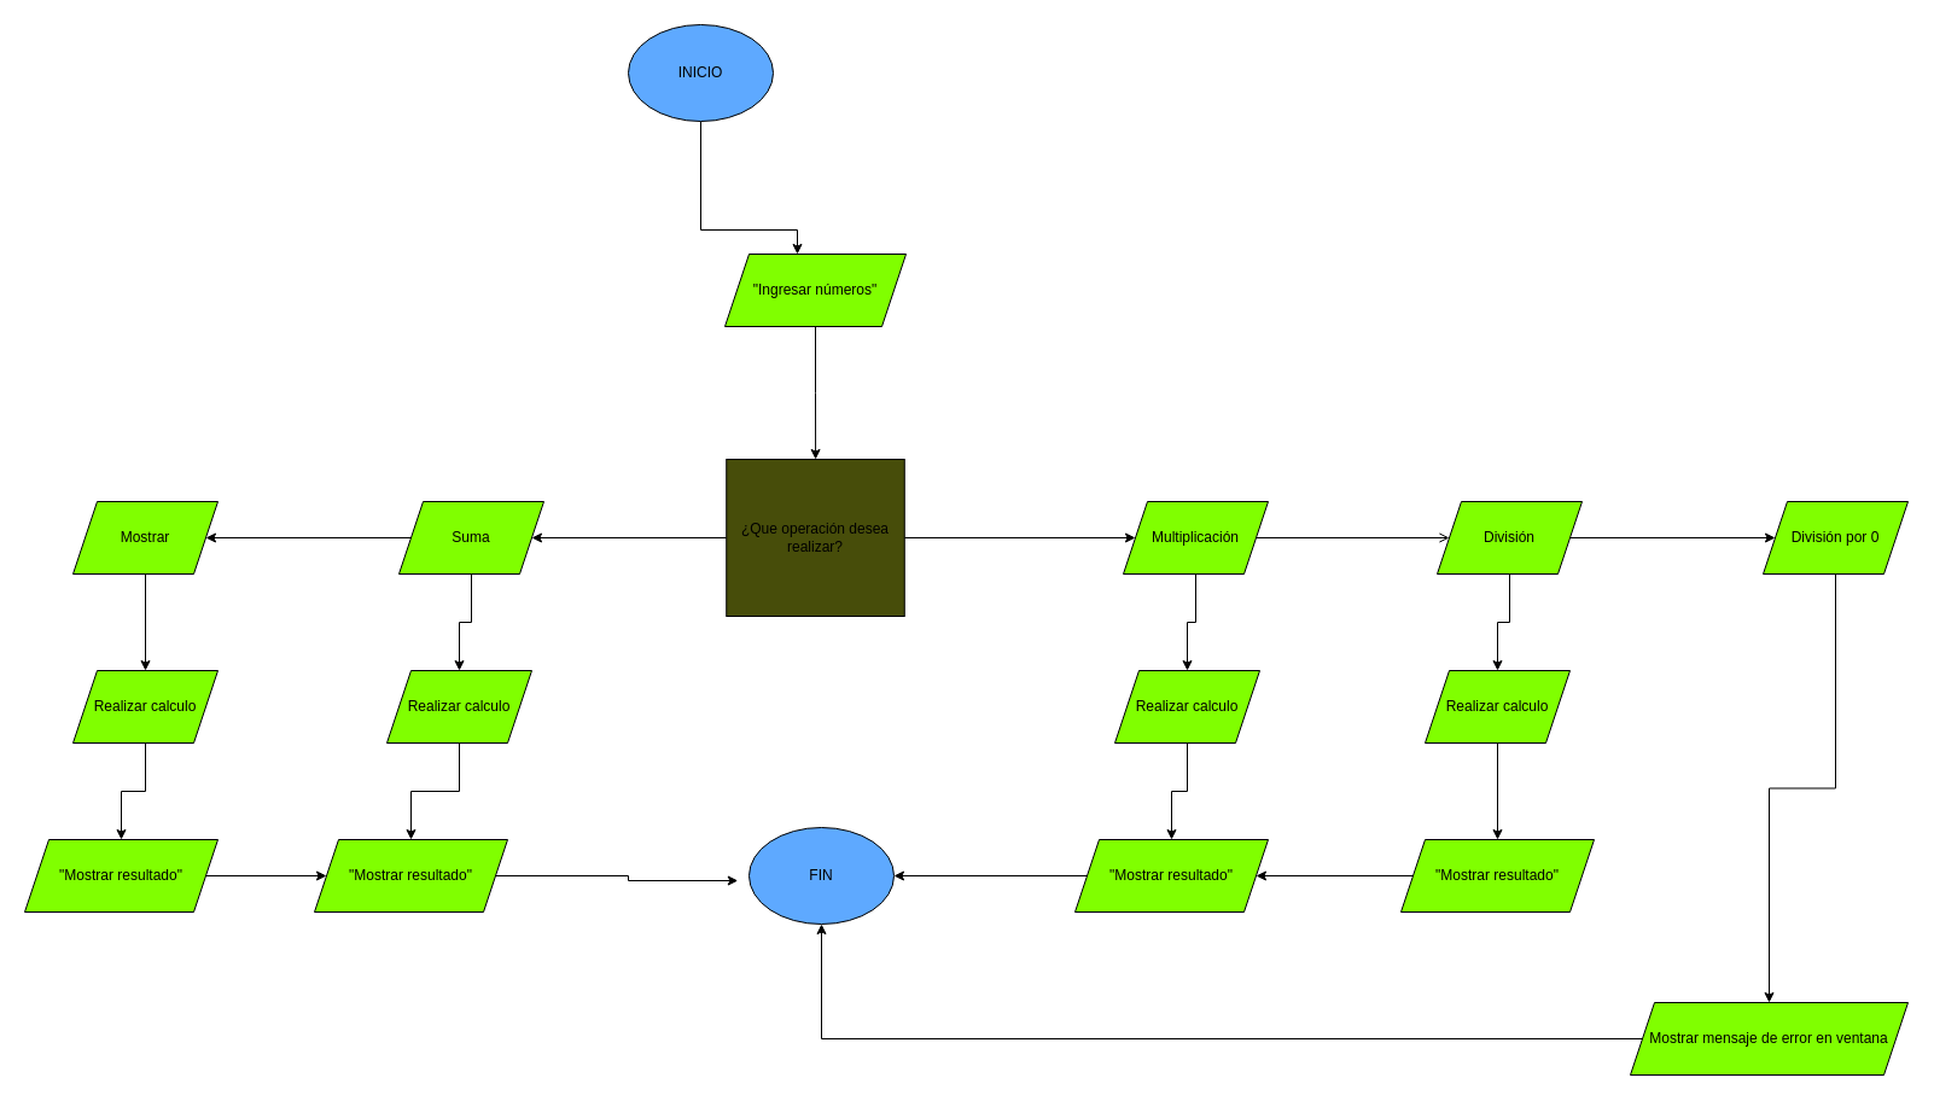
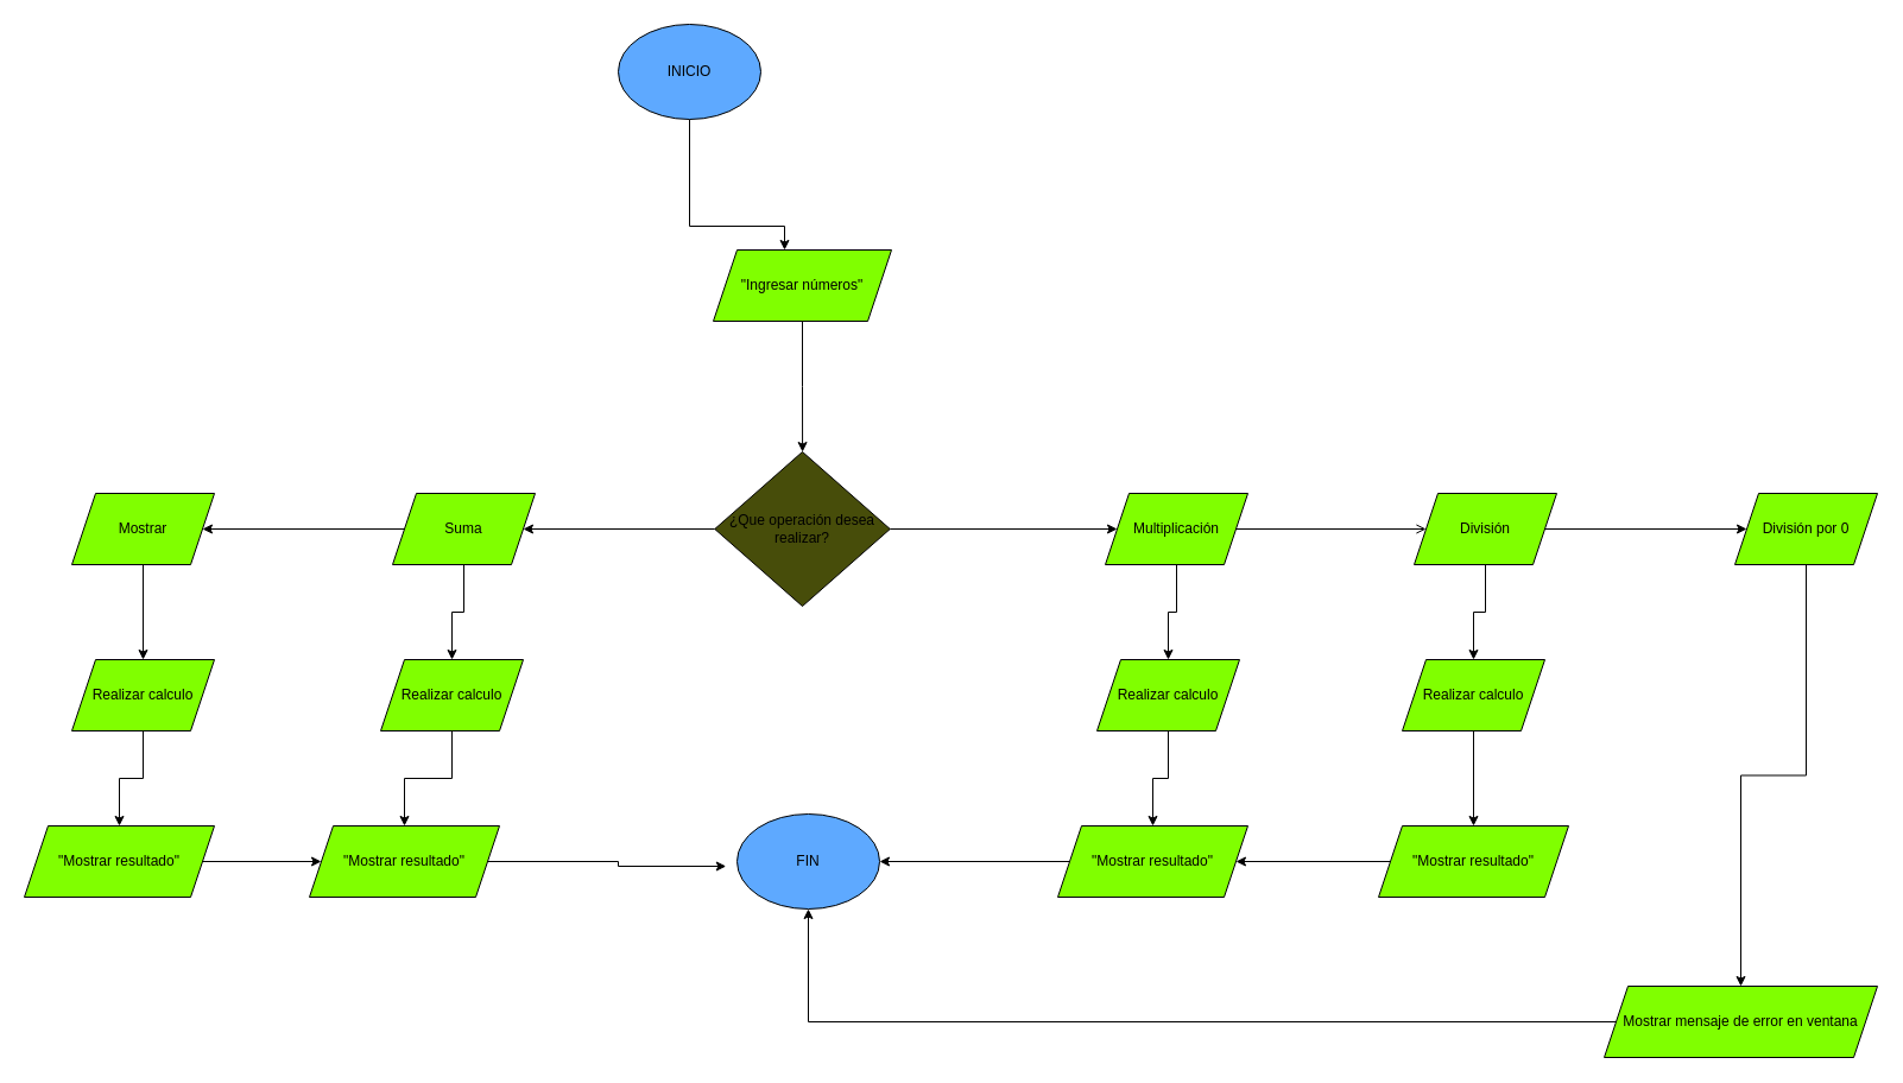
  <mxCell id="0" />
  <mxCell id="1" parent="0" />
  <mxCell id="2" value="" style="edgeStyle=orthogonalEdgeStyle;rounded=0;orthogonalLoop=1;jettySize=auto;html=1;" edge="1" parent="1" source="3" target="5"><mxGeometry relative="1" as="geometry"><Array as="points"><mxPoint x="580" y="190" /><mxPoint x="660" y="190" /></Array></mxGeometry></mxCell>
  <mxCell id="3" value="INICIO" style="ellipse;whiteSpace=wrap;html=1;fillColor=#5EA9FF;" vertex="1" parent="1"><mxGeometry x="520" y="20" width="120" height="80" as="geometry" /></mxCell>
  <mxCell id="4" value="" style="edgeStyle=orthogonalEdgeStyle;rounded=0;orthogonalLoop=1;jettySize=auto;html=1;" edge="1" parent="1" source="5" target="8"><mxGeometry relative="1" as="geometry" /></mxCell>
  <mxCell id="5" value="&quot;Ingresar números&quot;" style="shape=parallelogram;perimeter=parallelogramPerimeter;whiteSpace=wrap;html=1;fixedSize=1;fillColor=#80FF00;" vertex="1" parent="1"><mxGeometry x="600" y="210" width="150" height="60" as="geometry" /></mxCell>
  <mxCell id="6" value="" style="edgeStyle=orthogonalEdgeStyle;rounded=0;orthogonalLoop=1;jettySize=auto;html=1;" edge="1" parent="1" source="8" target="11"><mxGeometry relative="1" as="geometry" /></mxCell>
  <mxCell id="7" value="" style="edgeStyle=orthogonalEdgeStyle;rounded=0;orthogonalLoop=1;jettySize=auto;html=1;" edge="1" parent="1" source="8" target="16"><mxGeometry relative="1" as="geometry" /></mxCell>
- <mxCell id="8" value="¿Que operación desea realizar?" style="whiteSpace=wrap;html=1;fillColor=#474D0A;rounded=0;" vertex="1" parent="1"><mxGeometry x="601.25" y="380" width="147.5" height="130" as="geometry" /></mxCell>
+ <mxCell id="8" value="¿Que operación desea realizar?" style="rhombus;whiteSpace=wrap;html=1;fillColor=#474D0A;" vertex="1" parent="1"><mxGeometry x="601.25" y="380" width="147.5" height="130" as="geometry" /></mxCell>
  <mxCell id="9" value="" style="edgeStyle=orthogonalEdgeStyle;rounded=0;orthogonalLoop=1;jettySize=auto;html=1;" edge="1" parent="1" source="11" target="13"><mxGeometry relative="1" as="geometry" /></mxCell>
  <mxCell id="10" value="" style="edgeStyle=orthogonalEdgeStyle;rounded=0;orthogonalLoop=1;jettySize=auto;html=1;" edge="1" parent="1" source="11" target="23"><mxGeometry relative="1" as="geometry" /></mxCell>
  <mxCell id="11" value="Suma" style="shape=parallelogram;perimeter=parallelogramPerimeter;whiteSpace=wrap;html=1;fixedSize=1;fillColor=#80FF00;" vertex="1" parent="1"><mxGeometry x="330" y="415" width="120" height="60" as="geometry" /></mxCell>
  <mxCell id="12" value="" style="edgeStyle=orthogonalEdgeStyle;rounded=0;orthogonalLoop=1;jettySize=auto;html=1;" edge="1" parent="1" source="13" target="21"><mxGeometry relative="1" as="geometry" /></mxCell>
  <mxCell id="13" value="Mostrar" style="shape=parallelogram;perimeter=parallelogramPerimeter;whiteSpace=wrap;html=1;fixedSize=1;fillColor=#80FF00;" vertex="1" parent="1"><mxGeometry x="60" y="415" width="120" height="60" as="geometry" /></mxCell>
  <mxCell id="14" value="" style="edgeStyle=orthogonalEdgeStyle;rounded=0;orthogonalLoop=1;jettySize=auto;html=1;endArrow=open;" edge="1" parent="1" source="16" target="19"><mxGeometry relative="1" as="geometry" /></mxCell>
  <mxCell id="15" value="" style="edgeStyle=orthogonalEdgeStyle;rounded=0;orthogonalLoop=1;jettySize=auto;html=1;" edge="1" parent="1" source="16" target="25"><mxGeometry relative="1" as="geometry" /></mxCell>
  <mxCell id="16" value="Multiplicación" style="shape=parallelogram;perimeter=parallelogramPerimeter;whiteSpace=wrap;html=1;fixedSize=1;fillColor=#80FF00;" vertex="1" parent="1"><mxGeometry x="930" y="415" width="120" height="60" as="geometry" /></mxCell>
  <mxCell id="17" value="" style="edgeStyle=orthogonalEdgeStyle;rounded=0;orthogonalLoop=1;jettySize=auto;html=1;" edge="1" parent="1" source="19" target="27"><mxGeometry relative="1" as="geometry" /></mxCell>
  <mxCell id="18" value="" style="edgeStyle=orthogonalEdgeStyle;rounded=0;orthogonalLoop=1;jettySize=auto;html=1;" edge="1" parent="1" source="19" target="38"><mxGeometry relative="1" as="geometry" /></mxCell>
  <mxCell id="19" value="División" style="shape=parallelogram;perimeter=parallelogramPerimeter;whiteSpace=wrap;html=1;fixedSize=1;fillColor=#80FF00;" vertex="1" parent="1"><mxGeometry x="1190" y="415" width="120" height="60" as="geometry" /></mxCell>
  <mxCell id="20" value="" style="edgeStyle=orthogonalEdgeStyle;rounded=0;orthogonalLoop=1;jettySize=auto;html=1;" edge="1" parent="1" source="21" target="29"><mxGeometry relative="1" as="geometry" /></mxCell>
  <mxCell id="21" value="Realizar calculo" style="shape=parallelogram;perimeter=parallelogramPerimeter;whiteSpace=wrap;html=1;fixedSize=1;fillColor=#80FF00;" vertex="1" parent="1"><mxGeometry x="60" y="555" width="120" height="60" as="geometry" /></mxCell>
  <mxCell id="22" value="" style="edgeStyle=orthogonalEdgeStyle;rounded=0;orthogonalLoop=1;jettySize=auto;html=1;" edge="1" parent="1" source="23" target="30"><mxGeometry relative="1" as="geometry" /></mxCell>
  <mxCell id="23" value="Realizar calculo" style="shape=parallelogram;perimeter=parallelogramPerimeter;whiteSpace=wrap;html=1;fixedSize=1;fillColor=#80FF00;" vertex="1" parent="1"><mxGeometry x="320" y="555" width="120" height="60" as="geometry" /></mxCell>
  <mxCell id="24" value="" style="edgeStyle=orthogonalEdgeStyle;rounded=0;orthogonalLoop=1;jettySize=auto;html=1;" edge="1" parent="1" source="25" target="32"><mxGeometry relative="1" as="geometry" /></mxCell>
  <mxCell id="25" value="Realizar calculo" style="shape=parallelogram;perimeter=parallelogramPerimeter;whiteSpace=wrap;html=1;fixedSize=1;fillColor=#80FF00;" vertex="1" parent="1"><mxGeometry x="923" y="555" width="120" height="60" as="geometry" /></mxCell>
  <mxCell id="26" value="" style="edgeStyle=orthogonalEdgeStyle;rounded=0;orthogonalLoop=1;jettySize=auto;html=1;" edge="1" parent="1" source="27" target="34"><mxGeometry relative="1" as="geometry" /></mxCell>
  <mxCell id="27" value="Realizar calculo" style="shape=parallelogram;perimeter=parallelogramPerimeter;whiteSpace=wrap;html=1;fixedSize=1;fillColor=#80FF00;" vertex="1" parent="1"><mxGeometry x="1180" y="555" width="120" height="60" as="geometry" /></mxCell>
  <mxCell id="28" value="" style="edgeStyle=orthogonalEdgeStyle;rounded=0;orthogonalLoop=1;jettySize=auto;html=1;" edge="1" parent="1" source="29" target="30"><mxGeometry relative="1" as="geometry" /></mxCell>
  <mxCell id="29" value="&quot;Mostrar resultado&quot;" style="shape=parallelogram;perimeter=parallelogramPerimeter;whiteSpace=wrap;html=1;fixedSize=1;fillColor=#80FF00;" vertex="1" parent="1"><mxGeometry x="20" y="695" width="160" height="60" as="geometry" /></mxCell>
  <mxCell id="30" value="&quot;Mostrar resultado&quot;" style="shape=parallelogram;perimeter=parallelogramPerimeter;whiteSpace=wrap;html=1;fixedSize=1;fillColor=#80FF00;" vertex="1" parent="1"><mxGeometry x="260" y="695" width="160" height="60" as="geometry" /></mxCell>
  <mxCell id="31" style="edgeStyle=orthogonalEdgeStyle;rounded=0;orthogonalLoop=1;jettySize=auto;html=1;entryX=1;entryY=0.5;entryDx=0;entryDy=0;" edge="1" parent="1" source="32" target="35"><mxGeometry relative="1" as="geometry" /></mxCell>
  <mxCell id="32" value="&quot;Mostrar resultado&quot;" style="shape=parallelogram;perimeter=parallelogramPerimeter;whiteSpace=wrap;html=1;fixedSize=1;fillColor=#80FF00;" vertex="1" parent="1"><mxGeometry x="890" y="695" width="160" height="60" as="geometry" /></mxCell>
  <mxCell id="33" value="" style="edgeStyle=orthogonalEdgeStyle;rounded=0;orthogonalLoop=1;jettySize=auto;html=1;" edge="1" parent="1" source="34" target="32"><mxGeometry relative="1" as="geometry" /></mxCell>
  <mxCell id="34" value="&quot;Mostrar resultado&quot;" style="shape=parallelogram;perimeter=parallelogramPerimeter;whiteSpace=wrap;html=1;fixedSize=1;fillColor=#80FF00;" vertex="1" parent="1"><mxGeometry x="1160" y="695" width="160" height="60" as="geometry" /></mxCell>
  <mxCell id="35" value="FIN" style="ellipse;whiteSpace=wrap;html=1;fillColor=#5EA9FF;" vertex="1" parent="1"><mxGeometry x="620" y="685" width="120" height="80" as="geometry" /></mxCell>
  <mxCell id="36" style="edgeStyle=orthogonalEdgeStyle;rounded=0;orthogonalLoop=1;jettySize=auto;html=1;entryX=-0.077;entryY=0.55;entryDx=0;entryDy=0;entryPerimeter=0;" edge="1" parent="1" source="30" target="35"><mxGeometry relative="1" as="geometry" /></mxCell>
  <mxCell id="37" value="" style="edgeStyle=orthogonalEdgeStyle;rounded=0;orthogonalLoop=1;jettySize=auto;html=1;" edge="1" parent="1" source="38" target="40"><mxGeometry relative="1" as="geometry" /></mxCell>
  <mxCell id="38" value="División por 0" style="shape=parallelogram;perimeter=parallelogramPerimeter;whiteSpace=wrap;html=1;fixedSize=1;fillColor=#80FF00;" vertex="1" parent="1"><mxGeometry x="1460" y="415" width="120" height="60" as="geometry" /></mxCell>
  <mxCell id="39" style="edgeStyle=orthogonalEdgeStyle;rounded=0;orthogonalLoop=1;jettySize=auto;html=1;entryX=0.5;entryY=1;entryDx=0;entryDy=0;" edge="1" parent="1" source="40" target="35"><mxGeometry relative="1" as="geometry" /></mxCell>
  <mxCell id="40" value="Mostrar mensaje de error en ventana" style="shape=parallelogram;perimeter=parallelogramPerimeter;whiteSpace=wrap;html=1;fixedSize=1;fillColor=#80FF00;" vertex="1" parent="1"><mxGeometry x="1350" y="830" width="230" height="60" as="geometry" /></mxCell>
